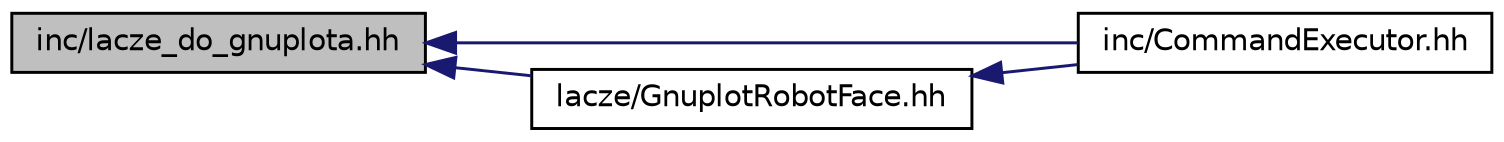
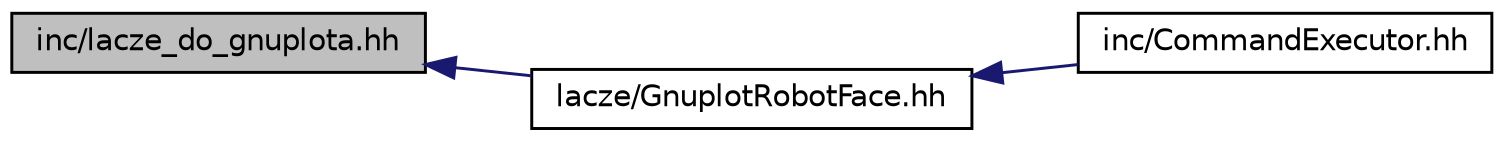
  digraph {
    rankdir=LR
    node [color=black fillcolor=white fontname=Helvetica fontsize=10 shape=record style=filled]
    edge [color=midnightblue dir=back fontname=Helvetica fontsize=10 labelfontname=Helvetica labelfontsize=10 style=solid]
    n1 [fillcolor=grey75 fontcolor=black height=0.2 label="inc/lacze_do_gnuplota.hh" width=0.4]
    n2 [height=0.2 label="inc/CommandExecutor.hh" width=0.4]
    n3 [height=0.2 label="lacze/GnuplotRobotFace.hh" width=0.4]
-   n1 -> n2
    n1 -> n3
    n3 -> n2
  }
